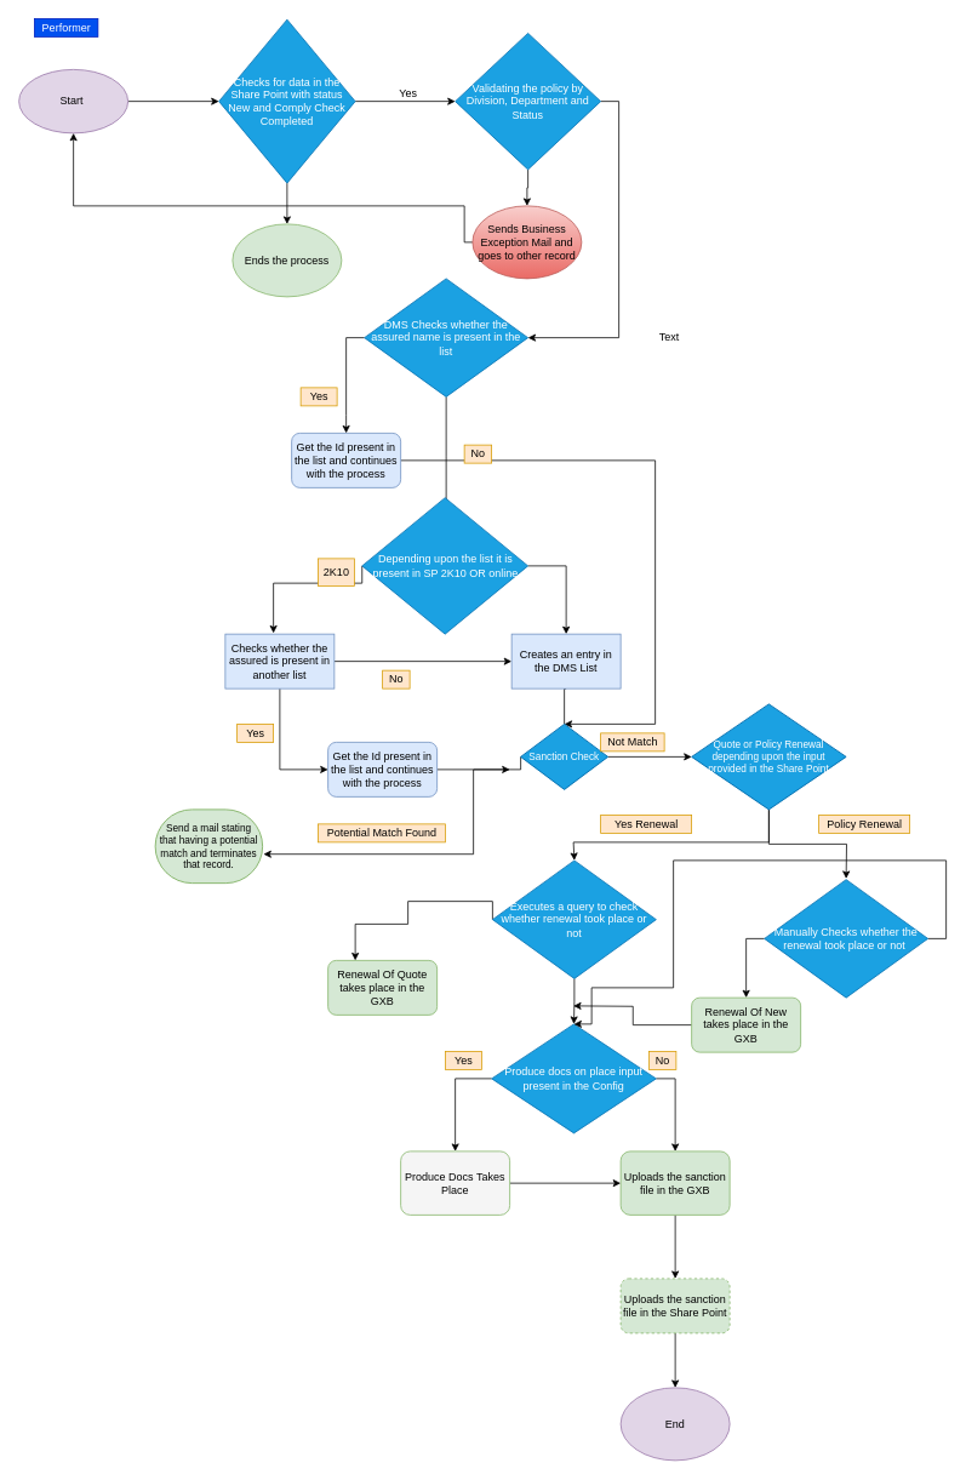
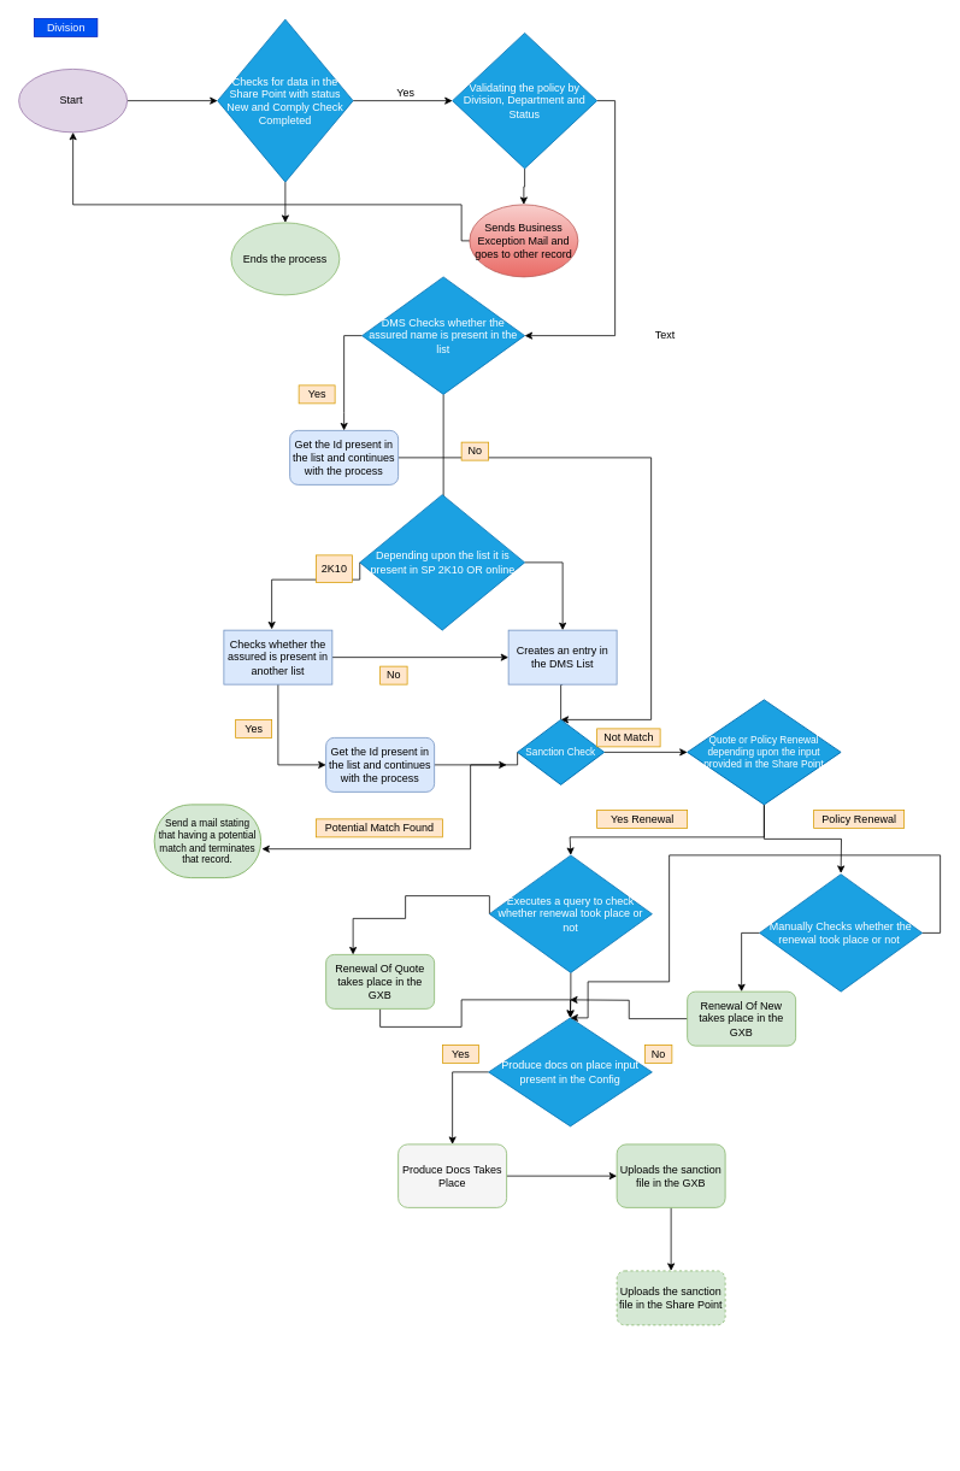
  <mxCell id="0" />
  <mxCell id="1" parent="0" />
  <mxCell id="2" style="edgeStyle=orthogonalEdgeStyle;rounded=0;orthogonalLoop=1;jettySize=auto;html=1;exitX=1;exitY=0.5;exitDx=0;exitDy=0;entryX=0;entryY=0.5;entryDx=0;entryDy=0;" parent="1" source="3" target="7" edge="1"><mxGeometry relative="1" as="geometry" /></mxCell>
  <mxCell id="3" value="Start&amp;nbsp;" style="ellipse;whiteSpace=wrap;html=1;fillColor=#e1d5e7;strokeColor=#9673a6;" parent="1" vertex="1"><mxGeometry x="20" y="76" width="120" height="70" as="geometry" /></mxCell>
- <mxCell id="4" value="Performer" style="text;html=1;align=center;verticalAlign=middle;resizable=0;points=[];autosize=1;fillColor=#0050ef;strokeColor=#001DBC;fontColor=#ffffff;" parent="1" vertex="1"><mxGeometry x="37" y="20" width="70" height="20" as="geometry" /></mxCell>
+ <mxCell id="4" value="Division" style="text;html=1;align=center;verticalAlign=middle;resizable=0;points=[];autosize=1;fillColor=#0050ef;strokeColor=#001DBC;fontColor=#ffffff;" parent="1" vertex="1"><mxGeometry x="37" y="20" width="70" height="20" as="geometry" /></mxCell>
  <mxCell id="5" style="edgeStyle=orthogonalEdgeStyle;rounded=0;orthogonalLoop=1;jettySize=auto;html=1;exitX=1;exitY=0.5;exitDx=0;exitDy=0;" parent="1" source="7" target="10" edge="1"><mxGeometry relative="1" as="geometry" /></mxCell>
  <mxCell id="6" style="edgeStyle=orthogonalEdgeStyle;rounded=0;orthogonalLoop=1;jettySize=auto;html=1;exitX=0.5;exitY=1;exitDx=0;exitDy=0;" parent="1" source="7" target="12" edge="1"><mxGeometry relative="1" as="geometry" /></mxCell>
  <mxCell id="7" value="Checks for data in the Share Point with status New and Comply Check Completed" style="rhombus;whiteSpace=wrap;html=1;fillColor=#1ba1e2;strokeColor=#006EAF;fontColor=#ffffff;" parent="1" vertex="1"><mxGeometry x="240" y="21" width="150" height="180" as="geometry" /></mxCell>
  <mxCell id="8" style="edgeStyle=orthogonalEdgeStyle;rounded=0;orthogonalLoop=1;jettySize=auto;html=1;exitX=0.5;exitY=1;exitDx=0;exitDy=0;" parent="1" source="10" target="14" edge="1"><mxGeometry relative="1" as="geometry" /></mxCell>
  <mxCell id="9" style="edgeStyle=orthogonalEdgeStyle;rounded=0;orthogonalLoop=1;jettySize=auto;html=1;exitX=1;exitY=0.5;exitDx=0;exitDy=0;entryX=1;entryY=0.5;entryDx=0;entryDy=0;" parent="1" source="10" target="17" edge="1"><mxGeometry relative="1" as="geometry"><mxPoint x="700" y="416" as="targetPoint" /></mxGeometry></mxCell>
  <mxCell id="10" value="Validating the policy by Division, Department and Status" style="rhombus;whiteSpace=wrap;html=1;fillColor=#1ba1e2;strokeColor=#006EAF;fontColor=#ffffff;" parent="1" vertex="1"><mxGeometry x="500" y="36" width="160" height="150" as="geometry" /></mxCell>
  <mxCell id="11" value="Yes" style="text;html=1;align=center;verticalAlign=middle;resizable=0;points=[];autosize=1;" parent="1" vertex="1"><mxGeometry x="428" y="92" width="40" height="20" as="geometry" /></mxCell>
  <mxCell id="12" value="Ends the process" style="ellipse;whiteSpace=wrap;html=1;fillColor=#d5e8d4;strokeColor=#82b366;" parent="1" vertex="1"><mxGeometry x="255" y="246" width="120" height="80" as="geometry" /></mxCell>
  <mxCell id="13" style="edgeStyle=orthogonalEdgeStyle;rounded=0;orthogonalLoop=1;jettySize=auto;html=1;exitX=0;exitY=0.5;exitDx=0;exitDy=0;entryX=0.5;entryY=1;entryDx=0;entryDy=0;" parent="1" source="14" target="3" edge="1"><mxGeometry relative="1" as="geometry"><mxPoint x="390" y="326" as="targetPoint" /><Array as="points"><mxPoint x="510" y="266" /><mxPoint x="510" y="226" /><mxPoint x="80" y="226" /></Array></mxGeometry></mxCell>
  <mxCell id="14" value="Sends Business Exception Mail and goes to other record" style="ellipse;whiteSpace=wrap;html=1;fillColor=#f8cecc;strokeColor=#b85450;gradientColor=#ea6b66;" parent="1" vertex="1"><mxGeometry x="519" y="226" width="120" height="80" as="geometry" /></mxCell>
  <mxCell id="15" style="edgeStyle=orthogonalEdgeStyle;rounded=0;orthogonalLoop=1;jettySize=auto;html=1;exitX=0;exitY=0.5;exitDx=0;exitDy=0;" parent="1" source="17" edge="1"><mxGeometry relative="1" as="geometry"><mxPoint x="380" y="476" as="targetPoint" /></mxGeometry></mxCell>
  <mxCell id="16" style="edgeStyle=orthogonalEdgeStyle;rounded=0;orthogonalLoop=1;jettySize=auto;html=1;exitX=0.5;exitY=1;exitDx=0;exitDy=0;" parent="1" source="17" edge="1"><mxGeometry relative="1" as="geometry"><mxPoint x="490" y="566" as="targetPoint" /></mxGeometry></mxCell>
  <mxCell id="17" value="DMS Checks whether the assured name is present in the list" style="rhombus;whiteSpace=wrap;html=1;fillColor=#1ba1e2;strokeColor=#006EAF;fontColor=#ffffff;" parent="1" vertex="1"><mxGeometry x="400" y="306" width="180" height="130" as="geometry" /></mxCell>
  <mxCell id="18" value="Yes" style="text;html=1;align=center;verticalAlign=middle;resizable=0;points=[];autosize=1;fillColor=#ffe6cc;strokeColor=#d79b00;" parent="1" vertex="1"><mxGeometry x="330" y="426" width="40" height="20" as="geometry" /></mxCell>
  <mxCell id="19" style="edgeStyle=orthogonalEdgeStyle;rounded=0;orthogonalLoop=1;jettySize=auto;html=1;entryX=0.5;entryY=0;entryDx=0;entryDy=0;" parent="1" source="20" target="37" edge="1"><mxGeometry relative="1" as="geometry"><mxPoint x="700" y="776" as="targetPoint" /><Array as="points"><mxPoint x="720" y="506" /><mxPoint x="720" y="796" /></Array></mxGeometry></mxCell>
  <mxCell id="20" value="Get the Id present in the list and continues with the process" style="rounded=1;whiteSpace=wrap;html=1;fillColor=#dae8fc;strokeColor=#6c8ebf;" parent="1" vertex="1"><mxGeometry x="320" y="476" width="120" height="60" as="geometry" /></mxCell>
  <mxCell id="21" value="No" style="text;html=1;align=center;verticalAlign=middle;resizable=0;points=[];autosize=1;fillColor=#ffe6cc;strokeColor=#d79b00;" parent="1" vertex="1"><mxGeometry x="510" y="489" width="30" height="20" as="geometry" /></mxCell>
  <mxCell id="22" style="edgeStyle=orthogonalEdgeStyle;rounded=0;orthogonalLoop=1;jettySize=auto;html=1;exitX=0;exitY=0.5;exitDx=0;exitDy=0;" parent="1" source="24" edge="1"><mxGeometry relative="1" as="geometry"><mxPoint x="300" y="696" as="targetPoint" /><Array as="points"><mxPoint x="300" y="641" /><mxPoint x="300" y="696" /></Array></mxGeometry></mxCell>
  <mxCell id="23" style="edgeStyle=orthogonalEdgeStyle;rounded=0;orthogonalLoop=1;jettySize=auto;html=1;exitX=1;exitY=0.5;exitDx=0;exitDy=0;entryX=0.5;entryY=0;entryDx=0;entryDy=0;" parent="1" source="24" target="33" edge="1"><mxGeometry relative="1" as="geometry" /></mxCell>
  <mxCell id="24" value="Depending upon the list it is present in SP 2K10 OR online" style="rhombus;whiteSpace=wrap;html=1;fillColor=#1ba1e2;strokeColor=#006EAF;fontColor=#ffffff;" parent="1" vertex="1"><mxGeometry x="397.5" y="547" width="182.5" height="150" as="geometry" /></mxCell>
  <mxCell id="25" style="edgeStyle=orthogonalEdgeStyle;rounded=0;orthogonalLoop=1;jettySize=auto;html=1;exitX=1;exitY=0.5;exitDx=0;exitDy=0;" parent="1" source="26" edge="1"><mxGeometry relative="1" as="geometry"><mxPoint x="560" y="846" as="targetPoint" /></mxGeometry></mxCell>
  <mxCell id="26" value="Get the Id present in the list and continues with the process" style="rounded=1;whiteSpace=wrap;html=1;fillColor=#dae8fc;strokeColor=#6c8ebf;" parent="1" vertex="1"><mxGeometry x="360" y="816" width="120" height="60" as="geometry" /></mxCell>
  <mxCell id="27" value="2K10" style="text;html=1;align=center;verticalAlign=middle;resizable=0;points=[];autosize=1;fillColor=#ffe6cc;strokeColor=#d79b00;" parent="1" vertex="1"><mxGeometry x="349" y="614" width="40" height="30" as="geometry" /></mxCell>
  <mxCell id="28" style="edgeStyle=orthogonalEdgeStyle;rounded=0;orthogonalLoop=1;jettySize=auto;html=1;entryX=0;entryY=0.5;entryDx=0;entryDy=0;" parent="1" source="30" target="26" edge="1"><mxGeometry relative="1" as="geometry" /></mxCell>
  <mxCell id="29" style="edgeStyle=orthogonalEdgeStyle;rounded=0;orthogonalLoop=1;jettySize=auto;html=1;" parent="1" source="30" target="33" edge="1"><mxGeometry relative="1" as="geometry" /></mxCell>
  <mxCell id="30" value="Checks whether the assured is present in another list" style="rounded=0;whiteSpace=wrap;html=1;fillColor=#dae8fc;strokeColor=#6c8ebf;" parent="1" vertex="1"><mxGeometry x="247" y="697" width="120" height="60" as="geometry" /></mxCell>
  <mxCell id="31" value="Yes" style="text;html=1;align=center;verticalAlign=middle;resizable=0;points=[];autosize=1;fillColor=#ffe6cc;strokeColor=#d79b00;" parent="1" vertex="1"><mxGeometry x="260" y="796" width="40" height="20" as="geometry" /></mxCell>
  <mxCell id="32" style="edgeStyle=orthogonalEdgeStyle;rounded=0;orthogonalLoop=1;jettySize=auto;html=1;exitX=0.5;exitY=1;exitDx=0;exitDy=0;entryX=0.5;entryY=0;entryDx=0;entryDy=0;endArrow=none;" parent="1" source="33" target="37" edge="1"><mxGeometry relative="1" as="geometry" /></mxCell>
  <mxCell id="33" value="Creates an entry in the DMS List" style="rounded=0;whiteSpace=wrap;html=1;fillColor=#dae8fc;strokeColor=#6c8ebf;" parent="1" vertex="1"><mxGeometry x="562" y="697" width="120" height="60" as="geometry" /></mxCell>
  <mxCell id="34" value="No" style="text;html=1;align=center;verticalAlign=middle;resizable=0;points=[];autosize=1;fillColor=#ffe6cc;strokeColor=#d79b00;" parent="1" vertex="1"><mxGeometry x="420" y="737" width="30" height="20" as="geometry" /></mxCell>
  <mxCell id="35" style="edgeStyle=orthogonalEdgeStyle;rounded=0;orthogonalLoop=1;jettySize=auto;html=1;exitX=0;exitY=0.5;exitDx=0;exitDy=0;entryX=1.009;entryY=0.606;entryDx=0;entryDy=0;entryPerimeter=0;" parent="1" source="37" target="38" edge="1"><mxGeometry relative="1" as="geometry"><Array as="points"><mxPoint x="572" y="846" /><mxPoint x="520" y="846" /><mxPoint x="520" y="939" /></Array></mxGeometry></mxCell>
  <mxCell id="36" style="edgeStyle=orthogonalEdgeStyle;rounded=0;orthogonalLoop=1;jettySize=auto;html=1;exitX=1;exitY=0.5;exitDx=0;exitDy=0;entryX=0;entryY=0.5;entryDx=0;entryDy=0;" parent="1" source="37" target="42" edge="1"><mxGeometry relative="1" as="geometry" /></mxCell>
  <mxCell id="37" value="Sanction Check" style="html=1;whiteSpace=wrap;rhombus;fontSize=11;fontColor=#ffffff;spacing=5;strokeOpacity=100;strokeWidth=1.2;fillColor=#1ba1e2;strokeColor=#006EAF;" parent="1" vertex="1"><mxGeometry x="572" y="796" width="96" height="72" as="geometry" /></mxCell>
  <mxCell id="38" value="Send a mail stating that having a potential match and terminates that record." style="html=1;whiteSpace=wrap;rounded=1;arcSize=50;fontSize=11;spacing=5;strokeOpacity=100;strokeWidth=1.2;fillColor=#d5e8d4;strokeColor=#82b366;" parent="1" vertex="1"><mxGeometry x="170" y="890" width="118" height="81" as="geometry" /></mxCell>
  <mxCell id="39" value="Potential Match Found" style="text;html=1;align=center;verticalAlign=middle;resizable=0;points=[];autosize=1;fillColor=#ffe6cc;strokeColor=#d79b00;" parent="1" vertex="1"><mxGeometry x="349" y="906" width="140" height="20" as="geometry" /></mxCell>
  <mxCell id="40" style="edgeStyle=orthogonalEdgeStyle;rounded=0;orthogonalLoop=1;jettySize=auto;html=1;exitX=0.5;exitY=1;exitDx=0;exitDy=0;entryX=0.5;entryY=0;entryDx=0;entryDy=0;" parent="1" source="42" target="62" edge="1"><mxGeometry relative="1" as="geometry"><mxPoint x="632" y="926" as="targetPoint" /><Array as="points"><mxPoint x="845" y="926" /><mxPoint x="630" y="926" /></Array></mxGeometry></mxCell>
  <mxCell id="41" style="edgeStyle=orthogonalEdgeStyle;rounded=0;orthogonalLoop=1;jettySize=auto;html=1;" parent="1" source="42" edge="1"><mxGeometry relative="1" as="geometry"><mxPoint x="930" y="966" as="targetPoint" /></mxGeometry></mxCell>
  <mxCell id="42" value="Quote or Policy Renewal depending upon the input provided in the Share Point" style="html=1;whiteSpace=wrap;rhombus;fontSize=11;fontColor=#ffffff;spacing=5;strokeOpacity=100;strokeWidth=1.2;fillColor=#1ba1e2;strokeColor=#006EAF;" parent="1" vertex="1"><mxGeometry x="760" y="774" width="170" height="116" as="geometry" /></mxCell>
  <mxCell id="43" value="Not Match" style="text;html=1;align=center;verticalAlign=middle;resizable=0;points=[];autosize=1;fillColor=#ffe6cc;strokeColor=#d79b00;" parent="1" vertex="1"><mxGeometry x="660" y="806" width="70" height="20" as="geometry" /></mxCell>
  <mxCell id="44" style="edgeStyle=orthogonalEdgeStyle;rounded=0;orthogonalLoop=1;jettySize=auto;html=1;exitX=0.5;exitY=1;exitDx=0;exitDy=0;" parent="1" source="45" target="55" edge="1"><mxGeometry relative="1" as="geometry" /></mxCell>
  <mxCell id="45" value="Uploads the sanction file in the GXB" style="rounded=1;whiteSpace=wrap;html=1;fillColor=#d5e8d4;strokeColor=#82b366;" parent="1" vertex="1"><mxGeometry x="682" y="1266" width="120" height="70" as="geometry" /></mxCell>
- <mxCell id="46" value="End" style="ellipse;whiteSpace=wrap;html=1;fillColor=#e1d5e7;strokeColor=#9673a6;" parent="1" vertex="1"><mxGeometry x="682" y="1526" width="120" height="80" as="geometry" /></mxCell>
  <mxCell id="47" style="edgeStyle=orthogonalEdgeStyle;rounded=0;orthogonalLoop=1;jettySize=auto;html=1;exitX=0;exitY=0.5;exitDx=0;exitDy=0;" parent="1" source="49" target="51" edge="1"><mxGeometry relative="1" as="geometry" /></mxCell>
- <mxCell id="48" style="edgeStyle=orthogonalEdgeStyle;rounded=0;orthogonalLoop=1;jettySize=auto;html=1;exitX=1;exitY=0.5;exitDx=0;exitDy=0;" parent="1" source="49" target="45" edge="1"><mxGeometry relative="1" as="geometry" /></mxCell>
  <mxCell id="49" value="Produce docs on place input present in the Config" style="rhombus;whiteSpace=wrap;html=1;fillColor=#1ba1e2;strokeColor=#006EAF;fontColor=#ffffff;" parent="1" vertex="1"><mxGeometry x="540" y="1126" width="181" height="120" as="geometry" /></mxCell>
  <mxCell id="50" style="edgeStyle=orthogonalEdgeStyle;rounded=0;orthogonalLoop=1;jettySize=auto;html=1;" parent="1" source="51" target="45" edge="1"><mxGeometry relative="1" as="geometry" /></mxCell>
  <mxCell id="51" value="Produce Docs Takes Place" style="rounded=1;whiteSpace=wrap;html=1;fillColor=#f5f5f5;strokeColor=#82b366;" parent="1" vertex="1"><mxGeometry x="440" y="1266" width="120" height="70" as="geometry" /></mxCell>
  <mxCell id="52" value="Yes" style="text;html=1;align=center;verticalAlign=middle;resizable=0;points=[];autosize=1;fillColor=#ffe6cc;strokeColor=#d79b00;" parent="1" vertex="1"><mxGeometry x="489" y="1156" width="40" height="20" as="geometry" /></mxCell>
  <mxCell id="53" value="No" style="text;html=1;align=center;verticalAlign=middle;resizable=0;points=[];autosize=1;fillColor=#ffe6cc;strokeColor=#d79b00;" parent="1" vertex="1"><mxGeometry x="713" y="1156" width="30" height="20" as="geometry" /></mxCell>
- <mxCell id="54" style="edgeStyle=orthogonalEdgeStyle;rounded=0;orthogonalLoop=1;jettySize=auto;html=1;exitX=0.5;exitY=1;exitDx=0;exitDy=0;" parent="1" source="55" target="46" edge="1"><mxGeometry relative="1" as="geometry" /></mxCell>
  <mxCell id="55" value="Uploads the sanction file in the Share Point" style="rounded=1;whiteSpace=wrap;html=1;fillColor=#d5e8d4;strokeColor=#82b366;dashed=1;" parent="1" vertex="1"><mxGeometry x="682" y="1406" width="120" height="60" as="geometry" /></mxCell>
  <mxCell id="56" value="Text" style="text;html=1;align=center;verticalAlign=middle;resizable=0;points=[];autosize=1;" parent="1" vertex="1"><mxGeometry x="715" y="361" width="40" height="20" as="geometry" /></mxCell>
  <mxCell id="57" value="Yes Renewal" style="text;html=1;align=center;verticalAlign=middle;resizable=0;points=[];autosize=1;fillColor=#ffe6cc;strokeColor=#d79b00;" parent="1" vertex="1"><mxGeometry x="660" y="896" width="100" height="20" as="geometry" /></mxCell>
+ <mxCell id="58" style="edgeStyle=orthogonalEdgeStyle;rounded=0;orthogonalLoop=1;jettySize=auto;html=1;exitX=0.5;exitY=1;exitDx=0;exitDy=0;" parent="1" source="59" target="49" edge="1"><mxGeometry relative="1" as="geometry" /></mxCell>
  <mxCell id="59" value="Renewal Of Quote takes place in the GXB" style="rounded=1;whiteSpace=wrap;html=1;fillColor=#d5e8d4;strokeColor=#82b366;" parent="1" vertex="1"><mxGeometry x="360" y="1056" width="120" height="60" as="geometry" /></mxCell>
  <mxCell id="60" style="edgeStyle=orthogonalEdgeStyle;rounded=0;orthogonalLoop=1;jettySize=auto;html=1;exitX=0;exitY=0.5;exitDx=0;exitDy=0;entryX=0.25;entryY=0;entryDx=0;entryDy=0;" parent="1" source="62" target="59" edge="1"><mxGeometry relative="1" as="geometry"><Array as="points"><mxPoint x="448" y="991" /><mxPoint x="448" y="1016" /></Array></mxGeometry></mxCell>
  <mxCell id="61" style="edgeStyle=orthogonalEdgeStyle;rounded=0;orthogonalLoop=1;jettySize=auto;html=1;entryX=0.5;entryY=0;entryDx=0;entryDy=0;" parent="1" source="62" target="49" edge="1"><mxGeometry relative="1" as="geometry" /></mxCell>
  <mxCell id="62" value="Executes a query to check whether renewal took place or not" style="rhombus;whiteSpace=wrap;html=1;fillColor=#1ba1e2;strokeColor=#006EAF;fontColor=#ffffff;" parent="1" vertex="1"><mxGeometry x="541" y="946" width="180" height="130" as="geometry" /></mxCell>
  <mxCell id="63" style="edgeStyle=orthogonalEdgeStyle;rounded=0;orthogonalLoop=1;jettySize=auto;html=1;exitX=0;exitY=0.5;exitDx=0;exitDy=0;entryX=0.5;entryY=0;entryDx=0;entryDy=0;" parent="1" source="65" target="67" edge="1"><mxGeometry relative="1" as="geometry" /></mxCell>
  <mxCell id="64" style="edgeStyle=orthogonalEdgeStyle;rounded=0;orthogonalLoop=1;jettySize=auto;html=1;exitX=1;exitY=0.5;exitDx=0;exitDy=0;entryX=0.5;entryY=0;entryDx=0;entryDy=0;" parent="1" source="65" target="49" edge="1"><mxGeometry relative="1" as="geometry"><Array as="points"><mxPoint x="1040" y="1032" /><mxPoint x="1040" y="946" /><mxPoint x="740" y="946" /><mxPoint x="740" y="1086" /><mxPoint x="650" y="1086" /><mxPoint x="650" y="1126" /></Array></mxGeometry></mxCell>
  <mxCell id="65" value="Manually Checks whether the renewal took place or not&amp;nbsp;" style="rhombus;whiteSpace=wrap;html=1;fillColor=#1ba1e2;strokeColor=#006EAF;fontColor=#ffffff;" parent="1" vertex="1"><mxGeometry x="840" y="967" width="180" height="130" as="geometry" /></mxCell>
  <mxCell id="66" style="edgeStyle=orthogonalEdgeStyle;rounded=0;orthogonalLoop=1;jettySize=auto;html=1;exitX=0;exitY=0.5;exitDx=0;exitDy=0;" parent="1" source="67" edge="1"><mxGeometry relative="1" as="geometry"><mxPoint x="630" y="1106" as="targetPoint" /></mxGeometry></mxCell>
  <mxCell id="67" value="Renewal Of New takes place in the GXB" style="rounded=1;whiteSpace=wrap;html=1;fillColor=#d5e8d4;strokeColor=#82b366;" parent="1" vertex="1"><mxGeometry x="760" y="1097" width="120" height="60" as="geometry" /></mxCell>
  <mxCell id="68" value="Policy Renewal" style="text;html=1;align=center;verticalAlign=middle;resizable=0;points=[];autosize=1;fillColor=#ffe6cc;strokeColor=#d79b00;" parent="1" vertex="1"><mxGeometry x="900" y="896" width="100" height="20" as="geometry" /></mxCell>
